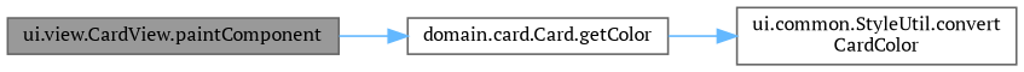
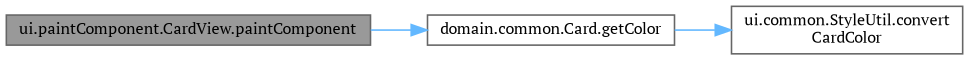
  digraph {
    fontname="PT Serif"
    rankdir=LR
    node [color=grey40 fillcolor=white fontname="PT Serif" fontsize=10 shape=box style=filled]
    edge [color=steelblue1 fontname="PT Serif" fontsize=10 labelfontname=Helvetica labelfontsize=10 style=solid]
-   n1 [color=gray40 fillcolor=grey60 fontcolor=black height=0.2 label="ui.view.CardView.paintComponent" width=0.4]
-   n2 [height=0.2 label="domain.card.Card.getColor" width=0.4]
+   n1 [color=gray40 fillcolor=grey60 fontcolor=black height=0.2 label="ui.paintComponent.CardView.paintComponent" width=0.4]
+   n2 [height=0.2 label="domain.common.Card.getColor" width=0.4]
    n3 [height=0.2 label="ui.common.StyleUtil.convert\lCardColor" width=0.4]
    n1 -> n2
    n2 -> n3
  }
